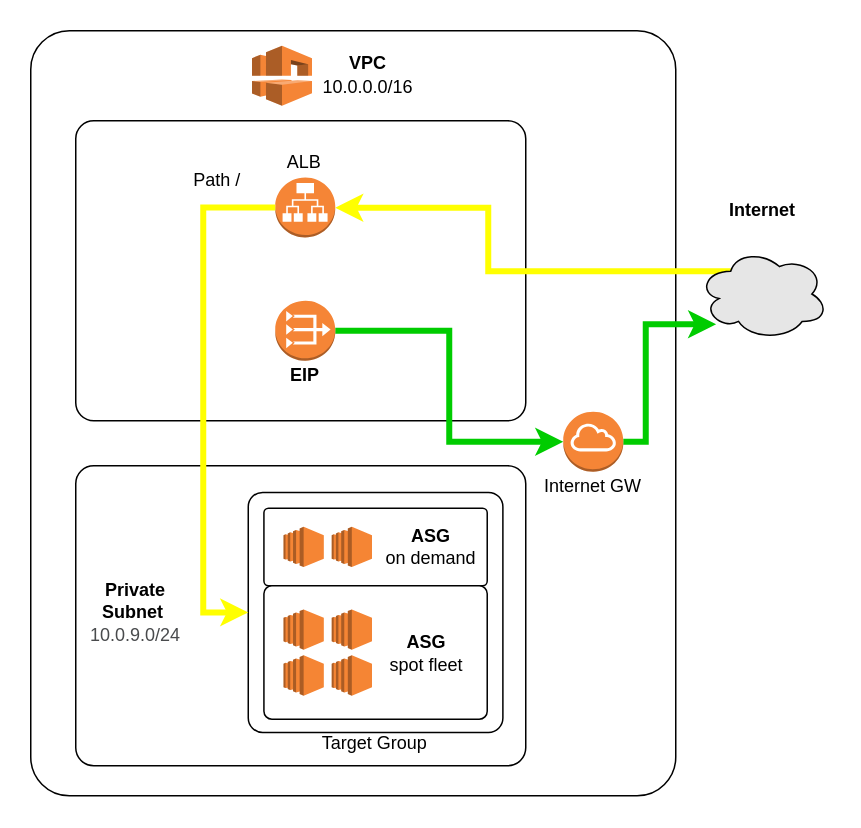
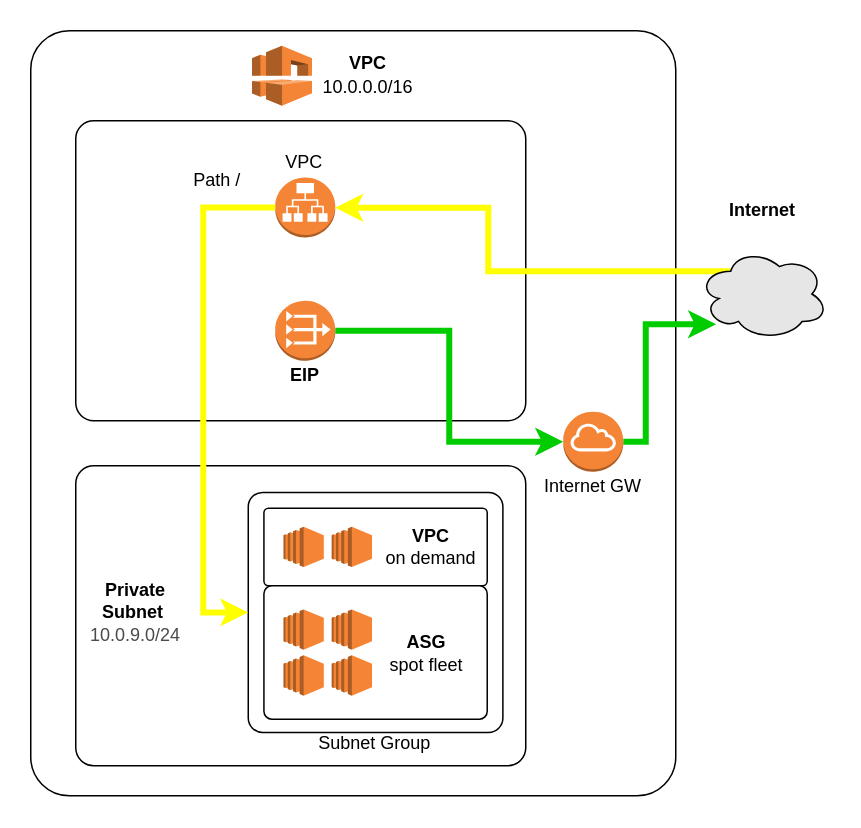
  <mxCell id="0" />
  <mxCell id="1" parent="0" />
  <mxCell id="2" value="" style="rounded=1;whiteSpace=wrap;html=1;arcSize=6;imageHeight=24;" parent="1" vertex="1"><mxGeometry x="20" y="20" width="430" height="510" as="geometry" /></mxCell>
  <mxCell id="3" value="&lt;b style=&quot;background-color: rgb(255 , 255 , 255)&quot;&gt;VPC&lt;br&gt;&lt;/b&gt;&lt;div style=&quot;line-height: 16px&quot;&gt;&lt;span style=&quot;background-color: rgb(255 , 255 , 255)&quot;&gt;10.0.0.0/16&lt;/span&gt;&lt;/div&gt;" style="text;html=1;strokeColor=none;fillColor=none;align=center;verticalAlign=middle;whiteSpace=wrap;rounded=0;" parent="1" vertex="1"><mxGeometry x="208.5" y="30" width="72" height="40" as="geometry" /></mxCell>
  <mxCell id="4" value="" style="rounded=1;whiteSpace=wrap;html=1;arcSize=6;" parent="1" vertex="1"><mxGeometry x="50" y="80" width="300" height="200" as="geometry" /></mxCell>
  <mxCell id="5" value="" style="outlineConnect=0;dashed=0;verticalLabelPosition=bottom;verticalAlign=top;align=center;html=1;shape=mxgraph.aws3.application_load_balancer;fillColor=#F58536;gradientColor=none;rounded=1;" parent="1" vertex="1"><mxGeometry x="183" y="117.75" width="40" height="40" as="geometry" /></mxCell>
  <mxCell id="6" value="" style="outlineConnect=0;dashed=0;verticalLabelPosition=bottom;verticalAlign=top;align=center;html=1;shape=mxgraph.aws3.vpc;fillColor=#F58536;gradientColor=none;rounded=1;" parent="1" vertex="1"><mxGeometry x="167.5" y="30" width="40" height="40" as="geometry" /></mxCell>
  <mxCell id="7" style="edgeStyle=orthogonalEdgeStyle;rounded=0;comic=0;jumpStyle=gap;orthogonalLoop=1;jettySize=auto;html=1;entryX=0;entryY=0.75;entryDx=0;entryDy=0;startArrow=none;startFill=0;strokeColor=#00CC00;strokeWidth=4;exitX=1;exitY=0.5;exitDx=0;exitDy=0;exitPerimeter=0;" parent="1" source="8" edge="1"><mxGeometry relative="1" as="geometry"><mxPoint x="476.911" y="215.648" as="targetPoint" /><Array as="points"><mxPoint x="430" y="294" /><mxPoint x="430" y="216" /></Array><mxPoint x="430" y="294" as="sourcePoint" /></mxGeometry></mxCell>
  <mxCell id="8" value="" style="outlineConnect=0;dashed=0;verticalLabelPosition=bottom;verticalAlign=top;align=center;html=1;shape=mxgraph.aws3.internet_gateway;fillColor=#F58536;gradientColor=none;rounded=1;" parent="1" vertex="1"><mxGeometry x="375" y="274" width="40" height="40" as="geometry" /></mxCell>
- <mxCell id="9" value="ALB" style="text;html=1;strokeColor=none;fillColor=none;align=center;verticalAlign=middle;whiteSpace=wrap;rounded=0;" parent="1" vertex="1"><mxGeometry x="181.75" y="97.75" width="41.25" height="20" as="geometry" /></mxCell>
+ <mxCell id="9" value="VPC" style="text;html=1;strokeColor=none;fillColor=none;align=center;verticalAlign=middle;whiteSpace=wrap;rounded=0;" parent="1" vertex="1"><mxGeometry x="181.75" y="97.75" width="41.25" height="20" as="geometry" /></mxCell>
  <mxCell id="10" value="Internet GW" style="text;html=1;strokeColor=none;fillColor=none;align=center;verticalAlign=middle;whiteSpace=wrap;rounded=0;" parent="1" vertex="1"><mxGeometry x="360" y="314" width="70" height="20" as="geometry" /></mxCell>
  <mxCell id="11" style="edgeStyle=orthogonalEdgeStyle;rounded=0;comic=0;jumpStyle=gap;orthogonalLoop=1;jettySize=auto;html=1;entryX=0;entryY=0.5;entryDx=0;entryDy=0;entryPerimeter=0;startArrow=none;startFill=0;strokeWidth=4;strokeColor=#00CC00;" parent="1" source="12" target="8" edge="1"><mxGeometry relative="1" as="geometry" /></mxCell>
  <mxCell id="12" value="" style="outlineConnect=0;dashed=0;verticalLabelPosition=bottom;verticalAlign=top;align=center;html=1;shape=mxgraph.aws3.vpc_nat_gateway;fillColor=#F58536;gradientColor=none;rounded=1;" parent="1" vertex="1"><mxGeometry x="183" y="200" width="40" height="40" as="geometry" /></mxCell>
  <mxCell id="13" value="" style="rounded=1;whiteSpace=wrap;html=1;arcSize=6;" parent="1" vertex="1"><mxGeometry x="50" y="310" width="300" height="200" as="geometry" /></mxCell>
  <mxCell id="14" value="" style="rounded=1;whiteSpace=wrap;html=1;arcSize=6;" parent="1" vertex="1"><mxGeometry x="165.01" y="327.75" width="169.75" height="160" as="geometry" /></mxCell>
- <mxCell id="15" value="Target Group" style="text;html=1;strokeColor=none;fillColor=none;align=center;verticalAlign=middle;whiteSpace=wrap;rounded=0;" parent="1" vertex="1"><mxGeometry x="207.38" y="487" width="85" height="15" as="geometry" /></mxCell>
+ <mxCell id="15" value="Subnet Group" style="text;html=1;strokeColor=none;fillColor=none;align=center;verticalAlign=middle;whiteSpace=wrap;rounded=0;" parent="1" vertex="1"><mxGeometry x="207.38" y="487" width="85" height="15" as="geometry" /></mxCell>
  <mxCell id="16" value="Internet" style="text;html=1;strokeColor=none;fillColor=none;align=center;verticalAlign=middle;whiteSpace=wrap;rounded=0;fontStyle=1" parent="1" vertex="1"><mxGeometry x="473.29" y="130" width="70" height="20" as="geometry" /></mxCell>
  <mxCell id="17" value="Private&lt;br&gt;Subnet&amp;nbsp;&lt;br&gt;&lt;div style=&quot;color: rgb(186 , 186 , 186) ; font-weight: normal ; line-height: 16px&quot;&gt;&lt;span style=&quot;color: rgb(73 , 75 , 77)&quot;&gt;10.0.9.0/24&lt;/span&gt;&lt;/div&gt;" style="text;html=1;strokeColor=none;fillColor=none;align=center;verticalAlign=middle;whiteSpace=wrap;rounded=0;fontStyle=1" parent="1" vertex="1"><mxGeometry x="60" y="385.25" width="60" height="45" as="geometry" /></mxCell>
  <mxCell id="18" style="edgeStyle=orthogonalEdgeStyle;rounded=0;orthogonalLoop=1;jettySize=auto;html=1;exitX=0.25;exitY=0.25;exitDx=0;exitDy=0;exitPerimeter=0;strokeColor=#FFFF00;strokeWidth=4;" parent="1" source="19" target="5" edge="1"><mxGeometry relative="1" as="geometry"><Array as="points"><mxPoint x="325" y="180" /><mxPoint x="325" y="138" /></Array></mxGeometry></mxCell>
  <mxCell id="19" value="" style="ellipse;shape=cloud;whiteSpace=wrap;html=1;rounded=1;shadow=0;dashed=0;labelBackgroundColor=white;sketch=0;fillColor=#E6E6E6;" parent="1" vertex="1"><mxGeometry x="465" y="165" width="86.58" height="61" as="geometry" /></mxCell>
  <mxCell id="20" style="edgeStyle=orthogonalEdgeStyle;rounded=0;orthogonalLoop=1;jettySize=auto;html=1;exitX=0;exitY=0.5;exitDx=0;exitDy=0;exitPerimeter=0;entryX=0;entryY=0.5;entryDx=0;entryDy=0;strokeColor=#FFFF00;strokeWidth=4;" parent="1" source="5" target="14" edge="1"><mxGeometry relative="1" as="geometry"><Array as="points"><mxPoint x="135" y="138" /><mxPoint x="135" y="408" /></Array></mxGeometry></mxCell>
  <mxCell id="21" value="&lt;b&gt;EIP&lt;/b&gt;" style="text;html=1;strokeColor=none;fillColor=none;align=center;verticalAlign=middle;whiteSpace=wrap;rounded=0;" vertex="1" parent="1"><mxGeometry x="168" y="240" width="70" height="20" as="geometry" /></mxCell>
  <mxCell id="22" value="" style="rounded=1;whiteSpace=wrap;html=1;arcSize=6;" vertex="1" parent="1"><mxGeometry x="175.45" y="338.25" width="148.87" height="51.75" as="geometry" /></mxCell>
- <mxCell id="23" value="&lt;b&gt;ASG&lt;/b&gt;&lt;br&gt;on demand" style="text;html=1;strokeColor=none;fillColor=none;align=center;verticalAlign=middle;whiteSpace=wrap;rounded=0;" vertex="1" parent="1"><mxGeometry x="255" y="349.12" width="64" height="30" as="geometry" /></mxCell>
+ <mxCell id="23" value="&lt;b&gt;VPC&lt;/b&gt;&lt;br&gt;on demand" style="text;html=1;strokeColor=none;fillColor=none;align=center;verticalAlign=middle;whiteSpace=wrap;rounded=0;" vertex="1" parent="1"><mxGeometry x="255" y="349.12" width="64" height="30" as="geometry" /></mxCell>
  <mxCell id="24" value="" style="outlineConnect=0;dashed=0;verticalLabelPosition=bottom;verticalAlign=top;align=center;html=1;shape=mxgraph.aws3.ec2;fillColor=#F58534;gradientColor=none;rounded=1;" parent="1" vertex="1"><mxGeometry x="188.5" y="350.68" width="26.88" height="26.88" as="geometry" /></mxCell>
  <mxCell id="25" value="" style="rounded=1;whiteSpace=wrap;html=1;arcSize=6;" vertex="1" parent="1"><mxGeometry x="175.45" y="390" width="148.87" height="89" as="geometry" /></mxCell>
  <mxCell id="26" value="&lt;b&gt;ASG&lt;/b&gt;&lt;br&gt;spot fleet" style="text;html=1;strokeColor=none;fillColor=none;align=center;verticalAlign=middle;whiteSpace=wrap;rounded=0;" vertex="1" parent="1"><mxGeometry x="249" y="419.5" width="70" height="30" as="geometry" /></mxCell>
  <mxCell id="27" value="Path /" style="text;html=1;strokeColor=none;fillColor=none;align=center;verticalAlign=middle;whiteSpace=wrap;rounded=0;" vertex="1" parent="1"><mxGeometry x="123.76" y="110" width="41.25" height="20" as="geometry" /></mxCell>
  <mxCell id="28" value="" style="outlineConnect=0;dashed=0;verticalLabelPosition=bottom;verticalAlign=top;align=center;html=1;shape=mxgraph.aws3.ec2;fillColor=#F58534;gradientColor=none;rounded=1;" vertex="1" parent="1"><mxGeometry x="220.62" y="350.68" width="26.88" height="26.88" as="geometry" /></mxCell>
  <mxCell id="29" value="" style="outlineConnect=0;dashed=0;verticalLabelPosition=bottom;verticalAlign=top;align=center;html=1;shape=mxgraph.aws3.ec2;fillColor=#F58534;gradientColor=none;rounded=1;" vertex="1" parent="1"><mxGeometry x="188.5" y="405.75" width="26.88" height="26.88" as="geometry" /></mxCell>
  <mxCell id="30" value="" style="outlineConnect=0;dashed=0;verticalLabelPosition=bottom;verticalAlign=top;align=center;html=1;shape=mxgraph.aws3.ec2;fillColor=#F58534;gradientColor=none;rounded=1;" vertex="1" parent="1"><mxGeometry x="220.62" y="405.75" width="26.88" height="26.88" as="geometry" /></mxCell>
  <mxCell id="31" value="" style="outlineConnect=0;dashed=0;verticalLabelPosition=bottom;verticalAlign=top;align=center;html=1;shape=mxgraph.aws3.ec2;fillColor=#F58534;gradientColor=none;rounded=1;" vertex="1" parent="1"><mxGeometry x="188.5" y="436.38" width="26.88" height="26.88" as="geometry" /></mxCell>
  <mxCell id="32" value="" style="outlineConnect=0;dashed=0;verticalLabelPosition=bottom;verticalAlign=top;align=center;html=1;shape=mxgraph.aws3.ec2;fillColor=#F58534;gradientColor=none;rounded=1;" vertex="1" parent="1"><mxGeometry x="220.62" y="436.38" width="26.88" height="26.88" as="geometry" /></mxCell>
